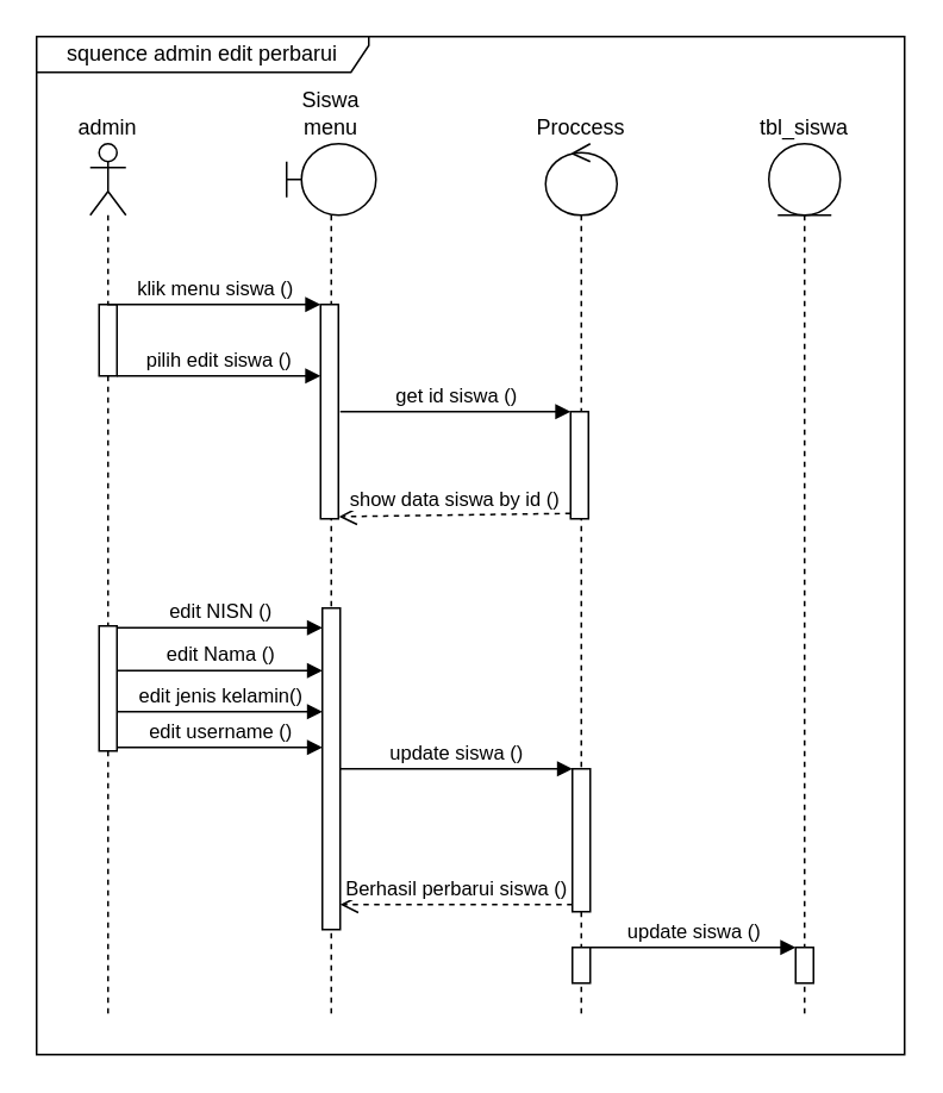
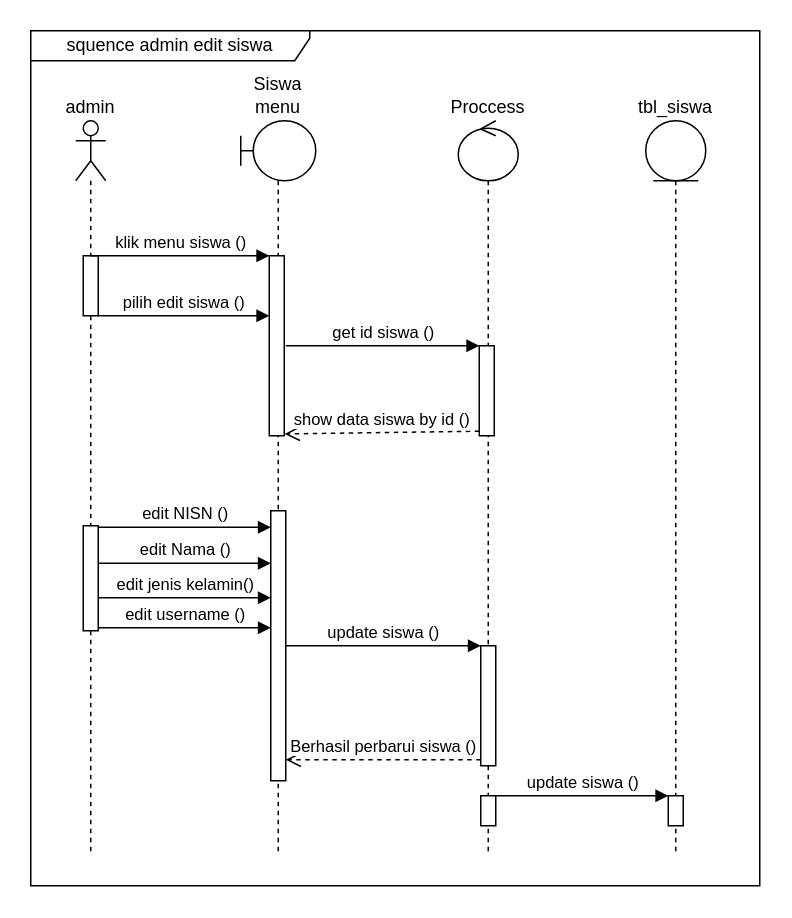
  <mxCell id="0" />
  <mxCell id="1" parent="0" />
  <mxCell id="2" value="Siswa menu" style="shape=umlLifeline;participant=umlBoundary;perimeter=lifelinePerimeter;whiteSpace=wrap;html=1;container=1;collapsible=0;recursiveResize=0;verticalAlign=bottom;spacingTop=36;outlineConnect=0;labelPosition=center;verticalLabelPosition=top;align=center;fontSize=12;" parent="1" vertex="1"><mxGeometry x="160" y="80" width="50" height="490" as="geometry" /></mxCell>
  <mxCell id="3" value="" style="html=1;points=[];perimeter=orthogonalPerimeter;" parent="2" vertex="1"><mxGeometry x="19" y="90" width="10" height="120" as="geometry" /></mxCell>
  <mxCell id="4" value="" style="html=1;points=[];perimeter=orthogonalPerimeter;" parent="2" vertex="1"><mxGeometry x="20" y="260" width="10" height="180" as="geometry" /></mxCell>
  <mxCell id="5" value="Proccess" style="shape=umlLifeline;participant=umlControl;perimeter=lifelinePerimeter;whiteSpace=wrap;html=1;container=1;collapsible=0;recursiveResize=0;verticalAlign=bottom;spacingTop=36;outlineConnect=0;fontSize=12;labelPosition=center;verticalLabelPosition=top;align=center;" parent="1" vertex="1"><mxGeometry x="305" y="80" width="40" height="490" as="geometry" /></mxCell>
  <mxCell id="6" value="" style="html=1;points=[];perimeter=orthogonalPerimeter;" parent="5" vertex="1"><mxGeometry x="15" y="350" width="10" height="80" as="geometry" /></mxCell>
  <mxCell id="7" value="" style="html=1;points=[];perimeter=orthogonalPerimeter;" parent="5" vertex="1"><mxGeometry x="14" y="150" width="10" height="60" as="geometry" /></mxCell>
  <mxCell id="8" value="tbl_siswa" style="shape=umlLifeline;participant=umlEntity;perimeter=lifelinePerimeter;whiteSpace=wrap;html=1;container=1;collapsible=0;recursiveResize=0;verticalAlign=bottom;spacingTop=36;outlineConnect=0;fontSize=12;labelPosition=center;verticalLabelPosition=top;align=center;" parent="1" vertex="1"><mxGeometry x="430" y="80" width="40" height="490" as="geometry" /></mxCell>
  <mxCell id="9" value="" style="html=1;points=[];perimeter=orthogonalPerimeter;" parent="8" vertex="1"><mxGeometry x="15" y="450" width="10" height="20" as="geometry" /></mxCell>
  <mxCell id="10" value="admin" style="shape=umlLifeline;participant=umlActor;perimeter=lifelinePerimeter;whiteSpace=wrap;html=1;container=1;collapsible=0;recursiveResize=0;verticalAlign=bottom;spacingTop=36;outlineConnect=0;fontSize=12;labelPosition=center;verticalLabelPosition=top;align=center;" parent="1" vertex="1"><mxGeometry x="50" y="80" width="20" height="490" as="geometry" /></mxCell>
  <mxCell id="11" value="" style="html=1;points=[];perimeter=orthogonalPerimeter;fontSize=12;" parent="10" vertex="1"><mxGeometry x="5" y="90" width="10" height="40" as="geometry" /></mxCell>
  <mxCell id="12" value="" style="html=1;points=[];perimeter=orthogonalPerimeter;" parent="10" vertex="1"><mxGeometry x="5" y="270" width="10" height="70" as="geometry" /></mxCell>
  <mxCell id="13" value="klik menu siswa ()" style="html=1;verticalAlign=bottom;endArrow=block;entryX=0;entryY=0;rounded=0;" parent="1" source="10" target="3" edge="1"><mxGeometry relative="1" as="geometry"><mxPoint x="70" y="170" as="sourcePoint" /></mxGeometry></mxCell>
  <mxCell id="14" value="pilih edit siswa ()" style="html=1;verticalAlign=bottom;endArrow=block;rounded=0;" parent="1" source="11" target="3" edge="1"><mxGeometry relative="1" as="geometry"><mxPoint x="110" y="240" as="sourcePoint" /><Array as="points"><mxPoint x="150" y="210" /></Array></mxGeometry></mxCell>
  <mxCell id="15" value="update siswa ()" style="html=1;verticalAlign=bottom;endArrow=block;entryX=0;entryY=0;rounded=0;" parent="1" source="25" target="9" edge="1"><mxGeometry relative="1" as="geometry"><mxPoint x="475" y="360" as="sourcePoint" /></mxGeometry></mxCell>
- <mxCell id="16" value="squence admin edit perbarui" style="shape=umlFrame;whiteSpace=wrap;html=1;width=186;height=20;" parent="1" vertex="1"><mxGeometry x="20" y="20" width="486" height="570" as="geometry" /></mxCell>
+ <mxCell id="16" value="squence admin edit siswa" style="shape=umlFrame;whiteSpace=wrap;html=1;width=186;height=20;" parent="1" vertex="1"><mxGeometry x="20" y="20" width="486" height="570" as="geometry" /></mxCell>
  <mxCell id="17" value="edit NISN ()" style="html=1;verticalAlign=bottom;endArrow=block;rounded=0;" parent="1" edge="1"><mxGeometry width="80" relative="1" as="geometry"><mxPoint x="65" y="351" as="sourcePoint" /><mxPoint x="180" y="351" as="targetPoint" /></mxGeometry></mxCell>
  <mxCell id="18" value="edit Nama ()" style="html=1;verticalAlign=bottom;endArrow=block;rounded=0;" parent="1" edge="1"><mxGeometry width="80" relative="1" as="geometry"><mxPoint x="65" y="375" as="sourcePoint" /><mxPoint x="180" y="375" as="targetPoint" /></mxGeometry></mxCell>
  <mxCell id="19" value="edit jenis kelamin()" style="html=1;verticalAlign=bottom;endArrow=block;rounded=0;" parent="1" edge="1"><mxGeometry width="80" relative="1" as="geometry"><mxPoint x="65" y="398" as="sourcePoint" /><mxPoint x="180" y="398" as="targetPoint" /></mxGeometry></mxCell>
  <mxCell id="20" value="edit username ()" style="html=1;verticalAlign=bottom;endArrow=block;rounded=0;" parent="1" edge="1"><mxGeometry width="80" relative="1" as="geometry"><mxPoint x="65" y="418" as="sourcePoint" /><mxPoint x="180" y="418" as="targetPoint" /></mxGeometry></mxCell>
  <mxCell id="21" value="update siswa ()" style="html=1;verticalAlign=bottom;endArrow=block;entryX=0;entryY=0;rounded=0;" parent="1" target="6" edge="1"><mxGeometry relative="1" as="geometry"><mxPoint x="190" y="430" as="sourcePoint" /></mxGeometry></mxCell>
  <mxCell id="22" value="Berhasil perbarui siswa ()" style="html=1;verticalAlign=bottom;endArrow=open;dashed=1;endSize=8;exitX=0;exitY=0.95;rounded=0;" parent="1" source="6" target="4" edge="1"><mxGeometry relative="1" as="geometry"><mxPoint x="190" y="500" as="targetPoint" /></mxGeometry></mxCell>
  <mxCell id="23" value="get id siswa ()" style="html=1;verticalAlign=bottom;endArrow=block;entryX=0;entryY=0;rounded=0;" parent="1" target="7" edge="1"><mxGeometry relative="1" as="geometry"><mxPoint x="190" y="230" as="sourcePoint" /></mxGeometry></mxCell>
  <mxCell id="24" value="show data siswa by id ()" style="html=1;verticalAlign=bottom;endArrow=open;dashed=1;endSize=8;exitX=0;exitY=0.95;rounded=0;entryX=1.029;entryY=0.99;entryDx=0;entryDy=0;entryPerimeter=0;" parent="1" source="7" target="3" edge="1"><mxGeometry relative="1" as="geometry"><mxPoint x="249" y="306" as="targetPoint" /></mxGeometry></mxCell>
  <mxCell id="25" value="" style="html=1;points=[];perimeter=orthogonalPerimeter;" parent="1" vertex="1"><mxGeometry x="320" y="530" width="10" height="20" as="geometry" /></mxCell>
